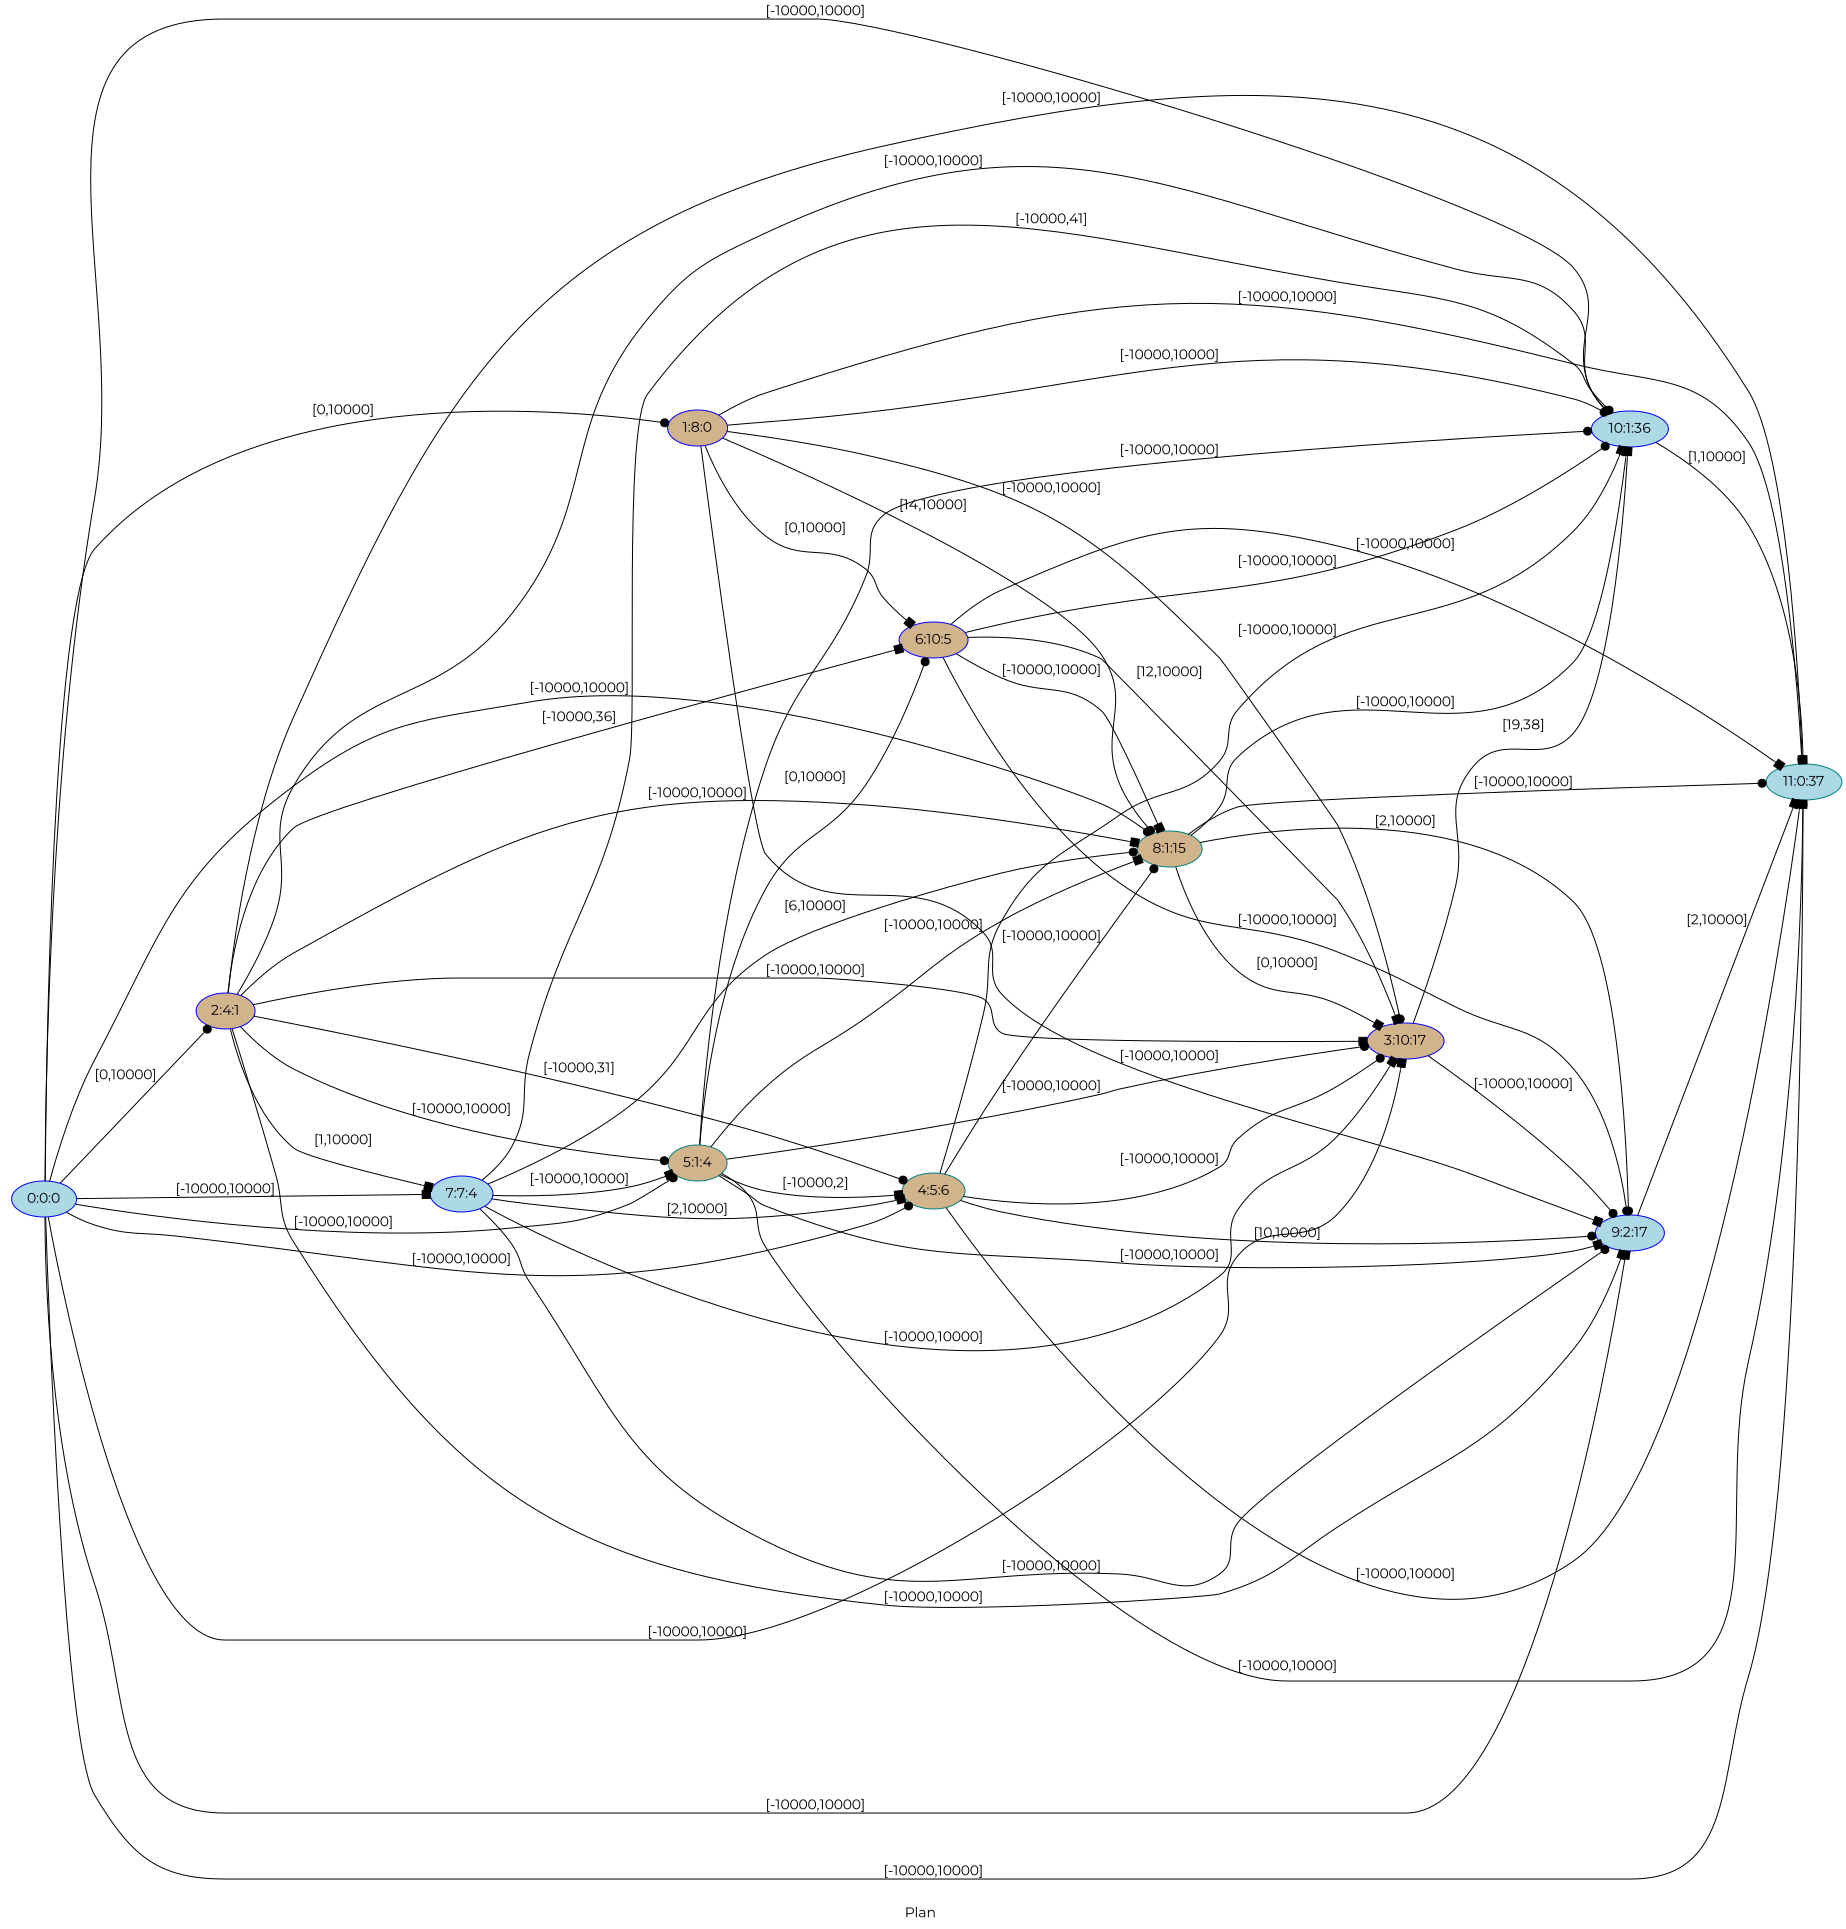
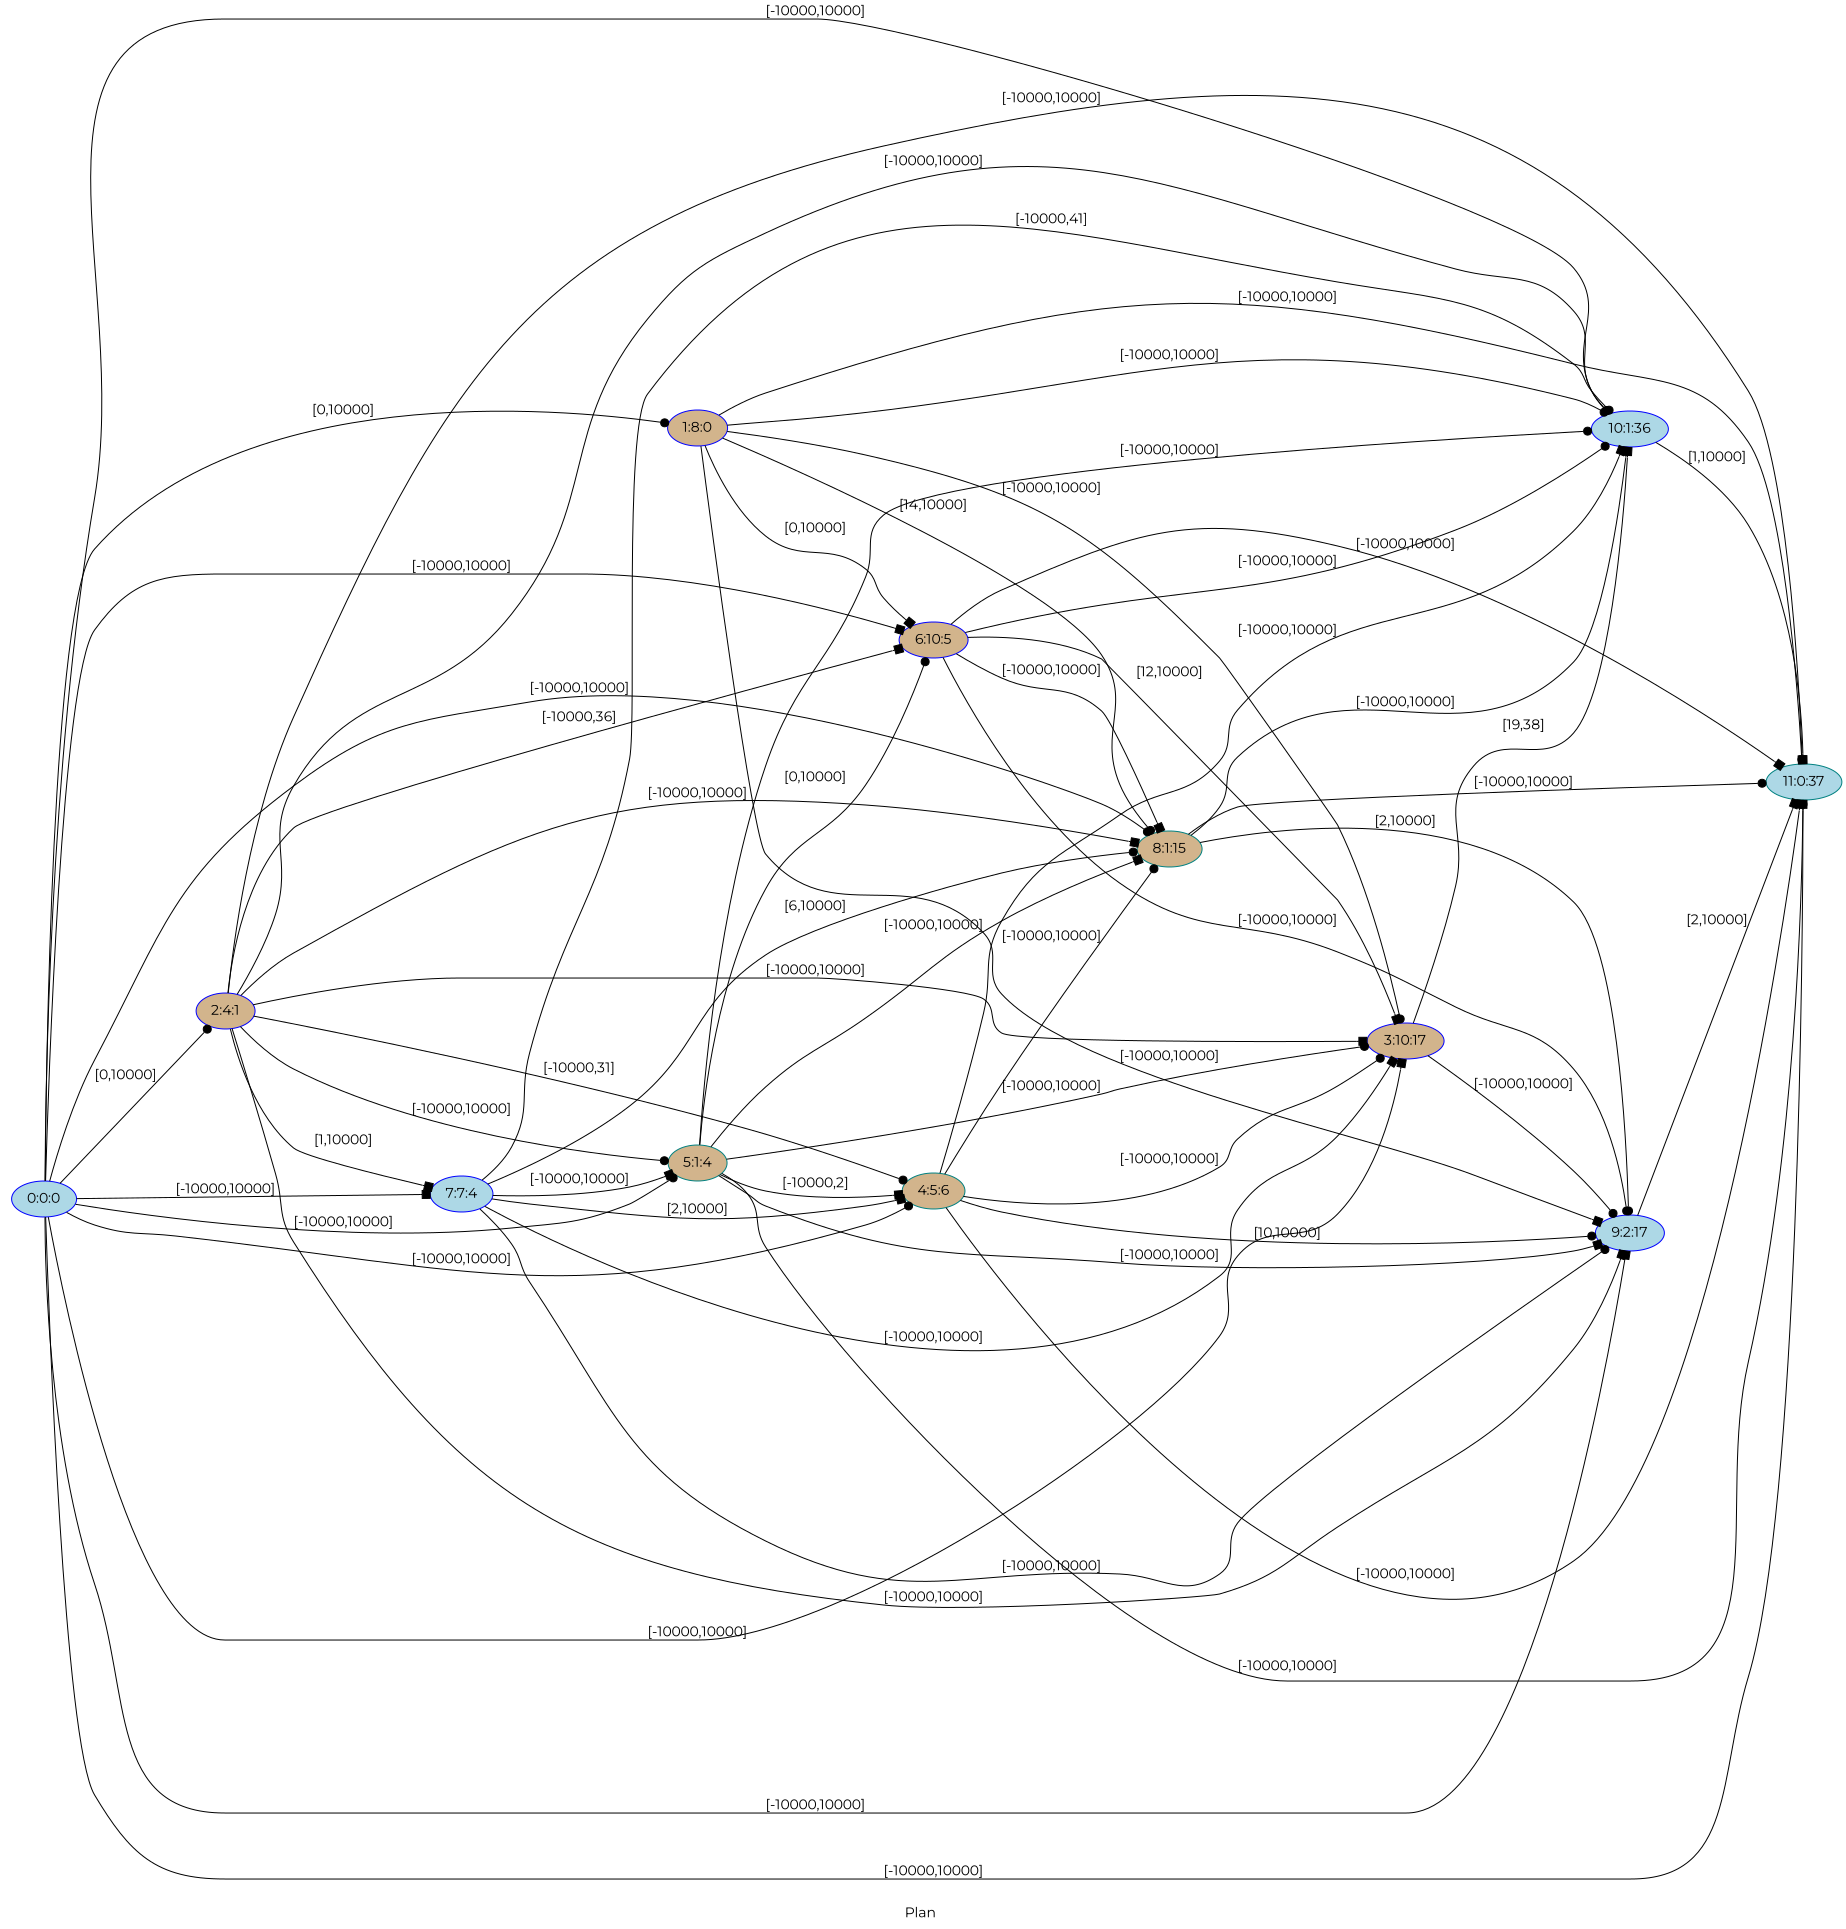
  digraph {
    fldt=0.485105
    fontname=Montserrat
    label="Plan "
    nodesep=.45
    rankdir=LR
    node [color=blue fillcolor=tan fontname=Montserrat style=filled]
    edge [arrowhead=box fontname=Montserrat]
    "0:0:0" [fillcolor=lightblue]
    "1:8:0"
    n3 [label="2:4:1"]
    "3:10:17"
    "4:5:6" [color=teal]
    "5:1:4" [color=teal]
    "6:10:5"
    "7:7:4" [fillcolor=lightblue]
    "8:1:15" [color=teal]
    "9:2:17" [fillcolor=lightblue]
    "10:1:36" [fillcolor=lightblue]
    "11:0:37" [color=teal fillcolor=lightblue]
    "0:0:0" -> "1:8:0" [arrowhead=dot label="[0,10000]"]
    "0:0:0" -> n3 [arrowhead=dot label="[0,10000]"]
    "0:0:0" -> "3:10:17" [label="[-10000,10000]"]
    "0:0:0" -> "4:5:6" [arrowhead=dot label="[-10000,10000]"]
    "0:0:0" -> "5:1:4" [arrowhead=dot label="[-10000,10000]"]
+   "0:0:0" -> "6:10:5" [label="[-10000,10000]"]
    "0:0:0" -> "7:7:4" [label="[-10000,10000]"]
    "0:0:0" -> "8:1:15" [arrowhead=dot label="[-10000,10000]"]
    "0:0:0" -> "9:2:17" [label="[-10000,10000]"]
    "0:0:0" -> "10:1:36" [arrowhead=dot label="[-10000,10000]"]
    "0:0:0" -> "11:0:37" [arrowhead=dot label="[-10000,10000]"]
    "1:8:0" -> "3:10:17" [arrowhead=dot label="[-10000,10000]"]
    "1:8:0" -> "6:10:5" [label="[0,10000]"]
    "1:8:0" -> "8:1:15" [arrowhead=dot label="[14,10000]"]
    "1:8:0" -> "9:2:17" [label="[-10000,10000]"]
    "1:8:0" -> "10:1:36" [arrowhead=dot label="[-10000,10000]"]
    "1:8:0" -> "11:0:37" [arrowhead=dot label="[-10000,10000]"]
    n3 -> "3:10:17" [label="[-10000,10000]"]
    n3 -> "4:5:6" [arrowhead=dot label="[-10000,31]"]
    n3 -> "5:1:4" [arrowhead=dot label="[-10000,10000]"]
    n3 -> "6:10:5" [label="[-10000,36]"]
    n3 -> "7:7:4" [label="[1,10000]"]
    n3 -> "8:1:15" [label="[-10000,10000]"]
    n3 -> "9:2:17" [label="[-10000,10000]"]
    n3 -> "10:1:36" [arrowhead=dot label="[-10000,10000]"]
    n3 -> "11:0:37" [label="[-10000,10000]"]
    "3:10:17" -> "9:2:17" [arrowhead=dot label="[-10000,10000]"]
    "3:10:17" -> "10:1:36" [label="[19,38]"]
    "4:5:6" -> "3:10:17" [arrowhead=dot label="[-10000,10000]"]
    "4:5:6" -> "8:1:15" [arrowhead=dot label="[-10000,10000]"]
    "4:5:6" -> "9:2:17" [arrowhead=dot label="[10,10000]"]
    "4:5:6" -> "10:1:36" [label="[-10000,10000]"]
    "4:5:6" -> "11:0:37" [label="[-10000,10000]"]
    "5:1:4" -> "3:10:17" [arrowhead=dot label="[-10000,10000]"]
    "5:1:4" -> "4:5:6" [label="[-10000,2]"]
    "5:1:4" -> "6:10:5" [arrowhead=dot label="[0,10000]"]
    "5:1:4" -> "8:1:15" [label="[-10000,10000]"]
    "5:1:4" -> "9:2:17" [label="[-10000,10000]"]
    "5:1:4" -> "10:1:36" [arrowhead=dot label="[-10000,10000]"]
    "5:1:4" -> "11:0:37" [label="[-10000,10000]"]
    "6:10:5" -> "3:10:17" [label="[12,10000]"]
    "6:10:5" -> "8:1:15" [label="[-10000,10000]"]
    "6:10:5" -> "9:2:17" [arrowhead=dot label="[-10000,10000]"]
    "6:10:5" -> "10:1:36" [arrowhead=dot label="[-10000,10000]"]
    "6:10:5" -> "11:0:37" [label="[-10000,10000]"]
    "7:7:4" -> "3:10:17" [label="[-10000,10000]"]
    "7:7:4" -> "4:5:6" [label="[2,10000]"]
    "7:7:4" -> "5:1:4" [label="[-10000,10000]"]
    "7:7:4" -> "8:1:15" [arrowhead=dot label="[6,10000]"]
    "7:7:4" -> "9:2:17" [arrowhead=dot label="[-10000,10000]"]
    "7:7:4" -> "10:1:36" [arrowhead=dot label="[-10000,41]"]
-   "8:1:15" -> "3:10:17" [label="[0,10000]"]
    "8:1:15" -> "9:2:17" [arrowhead=dot label="[2,10000]"]
    "8:1:15" -> "10:1:36" [label="[-10000,10000]"]
    "8:1:15" -> "11:0:37" [arrowhead=dot label="[-10000,10000]"]
    "9:2:17" -> "11:0:37" [label="[2,10000]"]
    "10:1:36" -> "11:0:37" [label="[1,10000]"]
  }
